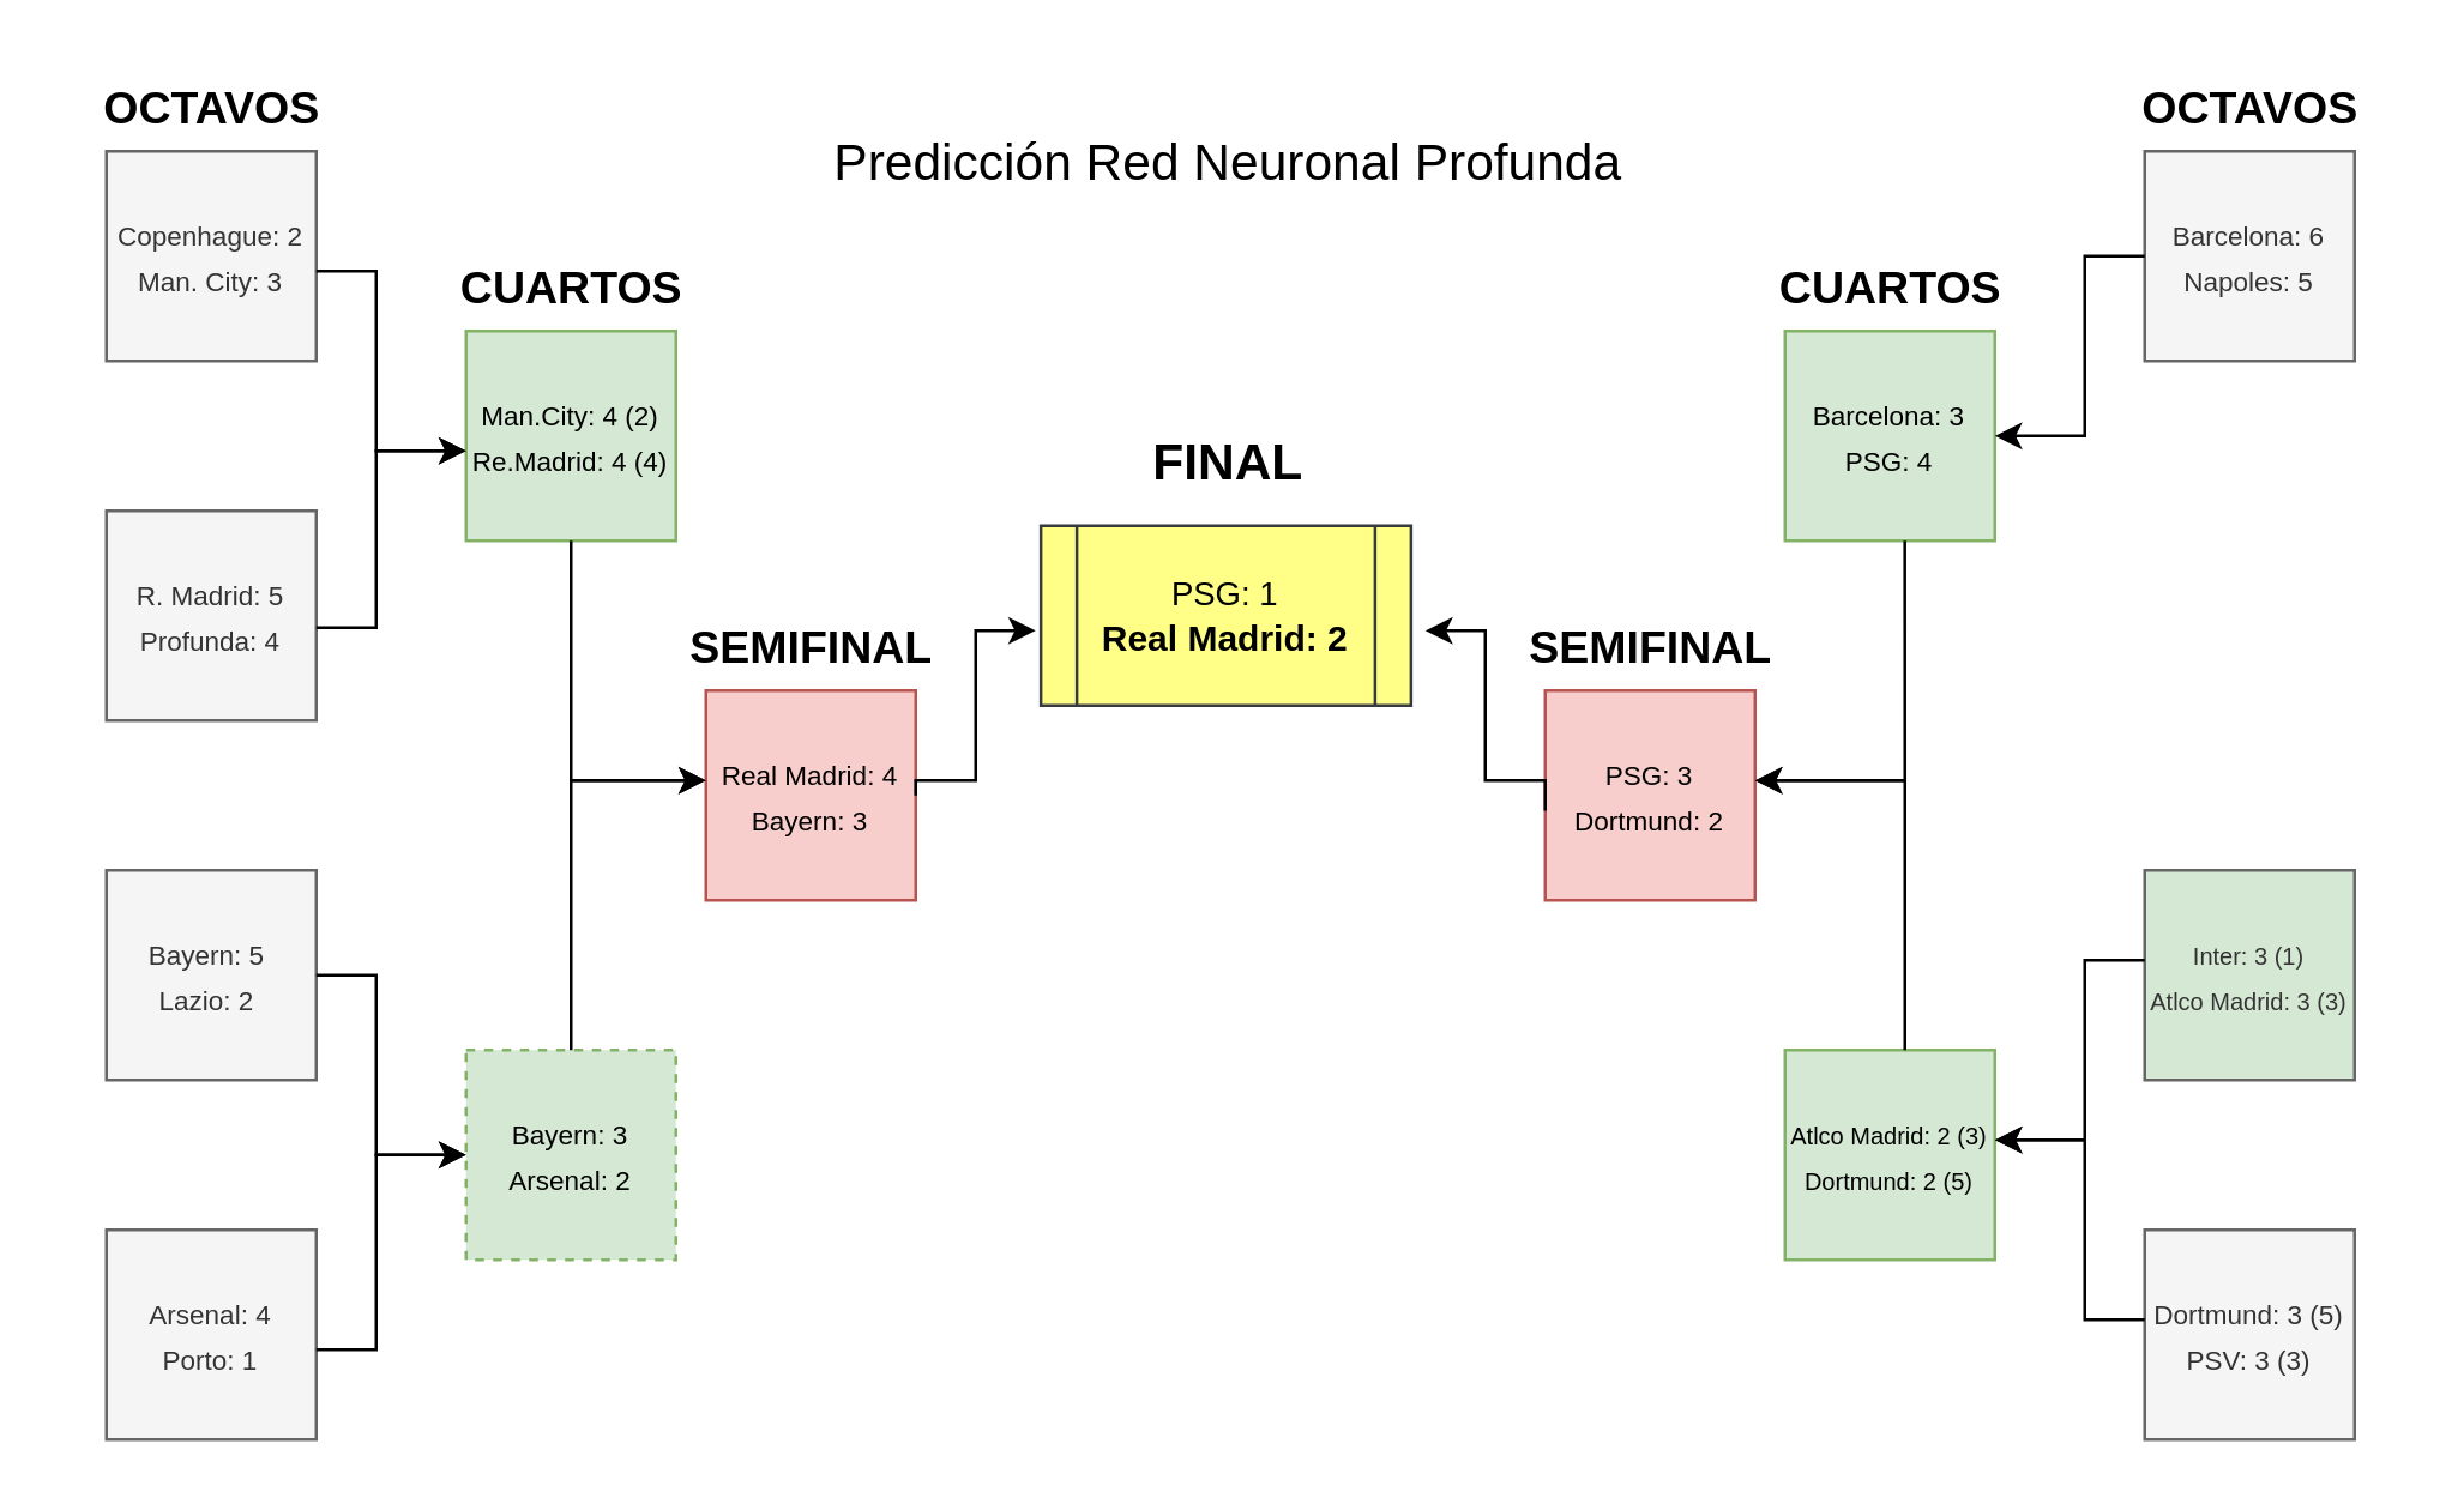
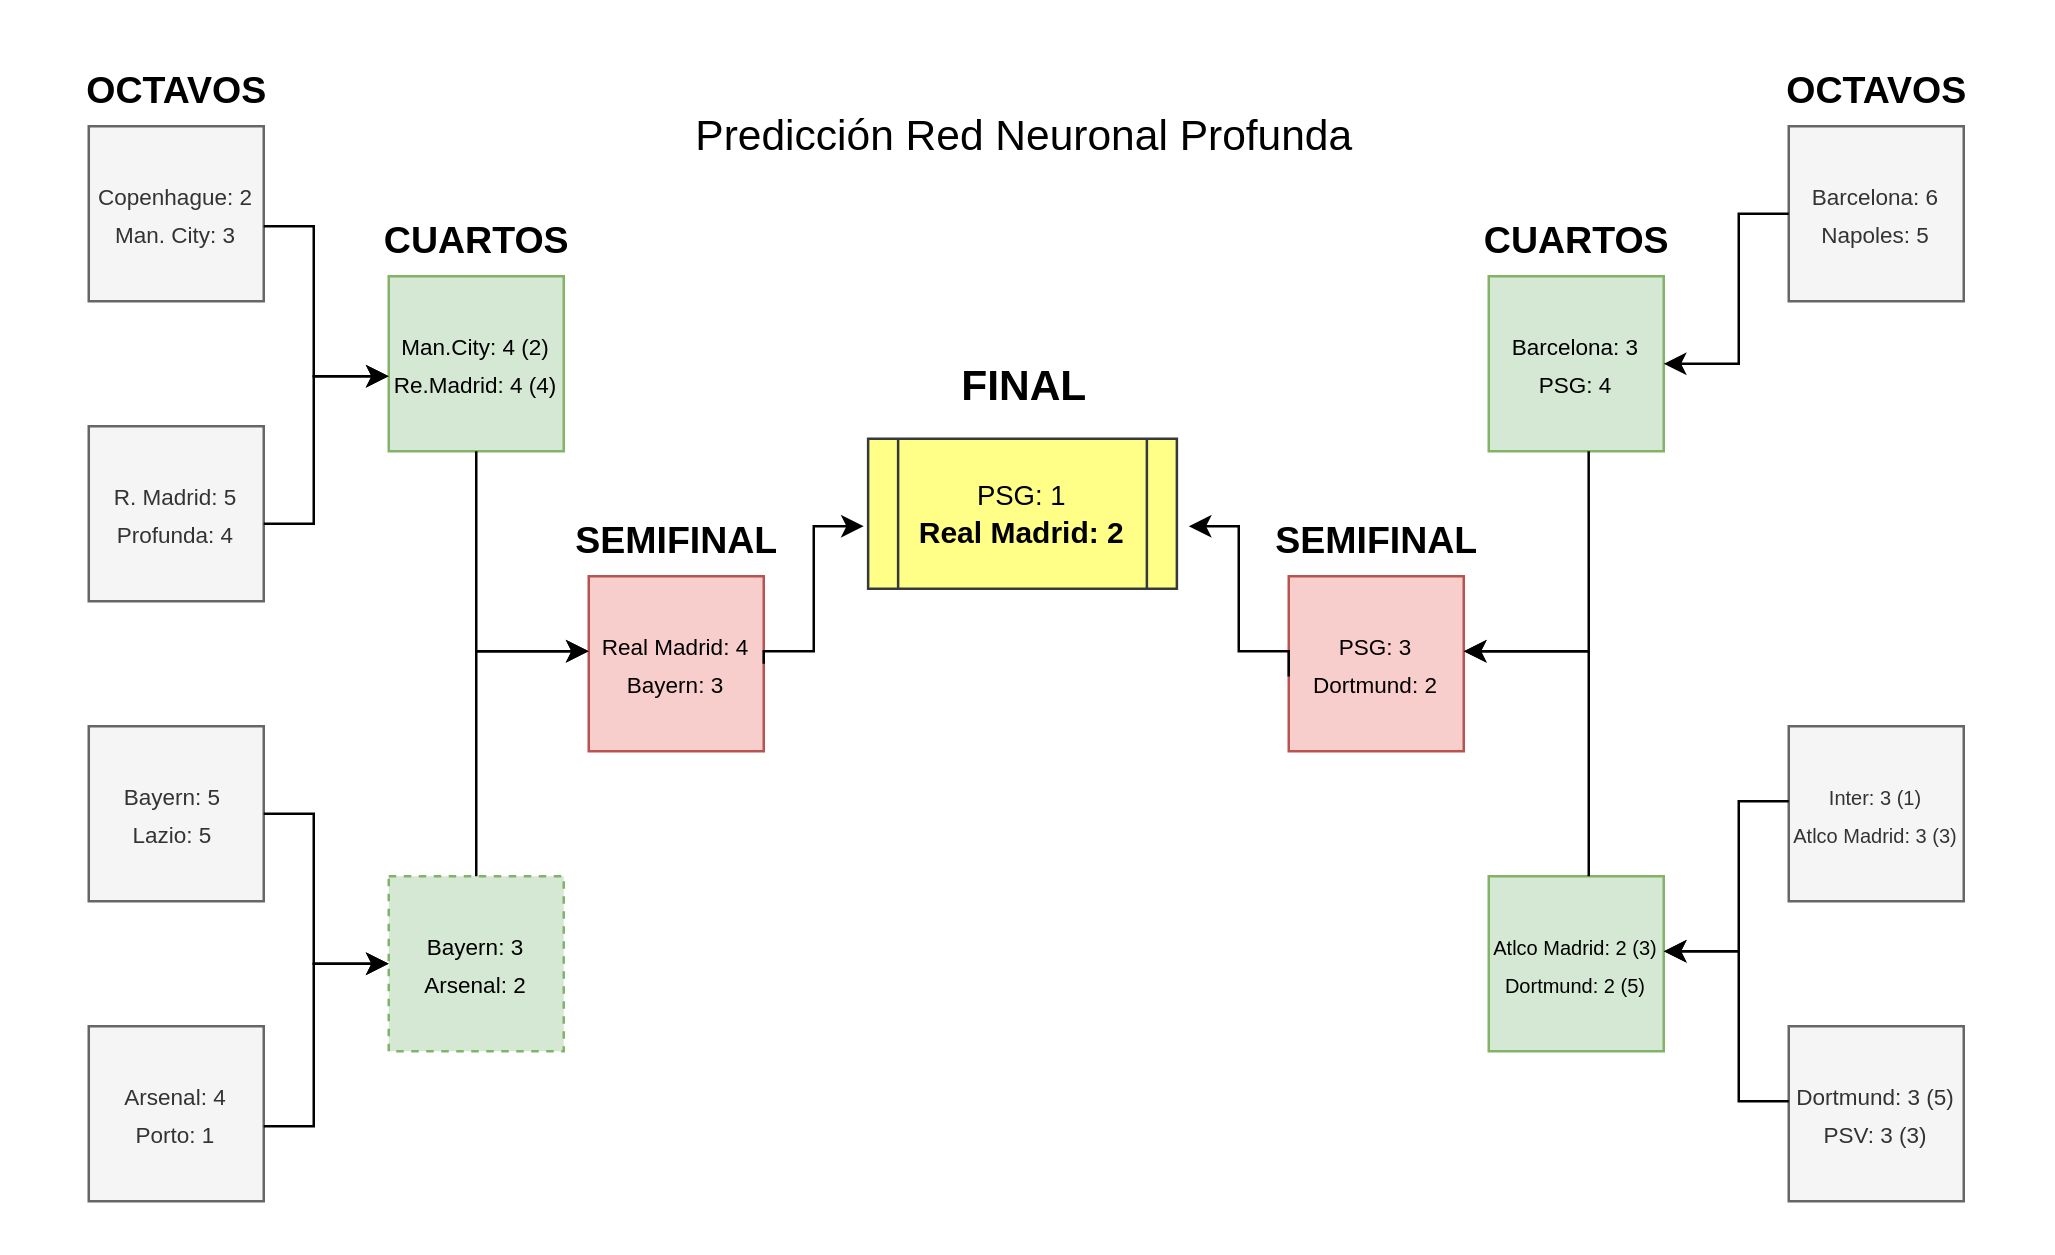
  <mxCell id="0" />
  <mxCell id="1" parent="0" />
  <mxCell id="2" value="&lt;font style=&quot;font-size: 9px;&quot;&gt;Copenhague: 2&lt;br&gt;Man. City: 3&lt;/font&gt;" style="whiteSpace=wrap;html=1;aspect=fixed;fillColor=#f5f5f5;fontColor=#333333;strokeColor=#666666;" parent="1" vertex="1"><mxGeometry x="35" y="50" width="70" height="70" as="geometry" /></mxCell>
  <mxCell id="3" value="&lt;font style=&quot;font-size: 9px;&quot;&gt;R. Madrid: 5&lt;br&gt;Profunda: 4&lt;/font&gt;" style="whiteSpace=wrap;html=1;aspect=fixed;fillColor=#f5f5f5;fontColor=#333333;strokeColor=#666666;" parent="1" vertex="1"><mxGeometry x="35" y="170" width="70" height="70" as="geometry" /></mxCell>
- <mxCell id="4" value="&lt;font style=&quot;font-size: 9px;&quot;&gt;Bayern: 5&amp;nbsp;&lt;br&gt;Lazio: 2&amp;nbsp;&lt;/font&gt;" style="whiteSpace=wrap;html=1;aspect=fixed;fillColor=#f5f5f5;fontColor=#333333;strokeColor=#666666;" parent="1" vertex="1"><mxGeometry x="35" y="290" width="70" height="70" as="geometry" /></mxCell>
+ <mxCell id="4" value="&lt;font style=&quot;font-size: 9px;&quot;&gt;Bayern: 5&amp;nbsp;&lt;br&gt;Lazio: 5&amp;nbsp;&lt;/font&gt;" style="whiteSpace=wrap;html=1;aspect=fixed;fillColor=#f5f5f5;fontColor=#333333;strokeColor=#666666;" parent="1" vertex="1"><mxGeometry x="35" y="290" width="70" height="70" as="geometry" /></mxCell>
  <mxCell id="5" value="&lt;font style=&quot;font-size: 9px;&quot;&gt;Arsenal: 4&lt;br&gt;Porto: 1&lt;/font&gt;" style="whiteSpace=wrap;html=1;aspect=fixed;fillColor=#f5f5f5;fontColor=#333333;strokeColor=#666666;" parent="1" vertex="1"><mxGeometry x="35" y="410" width="70" height="70" as="geometry" /></mxCell>
  <mxCell id="6" value="&lt;font style=&quot;font-size: 9px;&quot;&gt;Barcelona: 6&lt;br&gt;Napoles: 5&lt;/font&gt;" style="whiteSpace=wrap;html=1;aspect=fixed;fillColor=#f5f5f5;fontColor=#333333;strokeColor=#666666;" parent="1" vertex="1"><mxGeometry x="715" y="50" width="70" height="70" as="geometry" /></mxCell>
  <mxCell id="7" value="&lt;font style=&quot;font-size: 9px;&quot;&gt;Dortmund: 3 (5)&lt;br&gt;PSV: 3 (3)&lt;/font&gt;" style="whiteSpace=wrap;html=1;aspect=fixed;fillColor=#f5f5f5;fontColor=#333333;strokeColor=#666666;" parent="1" vertex="1"><mxGeometry x="715" y="410" width="70" height="70" as="geometry" /></mxCell>
- <mxCell id="8" value="&lt;font style=&quot;font-size: 8px;&quot;&gt;Inter: 3 (1)&lt;br&gt;Atlco Madrid: 3 (3)&lt;/font&gt;" style="whiteSpace=wrap;html=1;aspect=fixed;fillColor=#d5e8d4;fontColor=#333333;strokeColor=#666666;" parent="1" vertex="1"><mxGeometry x="715" y="290" width="70" height="70" as="geometry" /></mxCell>
+ <mxCell id="8" value="&lt;font style=&quot;font-size: 8px;&quot;&gt;Inter: 3 (1)&lt;br&gt;Atlco Madrid: 3 (3)&lt;/font&gt;" style="whiteSpace=wrap;html=1;aspect=fixed;fillColor=#f5f5f5;fontColor=#333333;strokeColor=#666666;" parent="1" vertex="1"><mxGeometry x="715" y="290" width="70" height="70" as="geometry" /></mxCell>
  <mxCell id="9" value="&lt;font style=&quot;font-size: 9px;&quot;&gt;Man.City: 4 (2)&lt;br&gt;Re.Madrid: 4 (4)&lt;/font&gt;" style="whiteSpace=wrap;html=1;aspect=fixed;fillColor=#d5e8d4;strokeColor=#82b366;" parent="1" vertex="1"><mxGeometry x="155" y="110" width="70" height="70" as="geometry" /></mxCell>
  <mxCell id="10" value="&lt;font style=&quot;font-size: 9px;&quot;&gt;Bayern: 3&lt;br&gt;Arsenal: 2&lt;/font&gt;" style="whiteSpace=wrap;html=1;aspect=fixed;fillColor=#d5e8d4;strokeColor=#82b366;dashed=1;" parent="1" vertex="1"><mxGeometry x="155" y="350" width="70" height="70" as="geometry" /></mxCell>
  <mxCell id="11" value="&lt;font style=&quot;font-size: 9px;&quot;&gt;Barcelona: 3&lt;br&gt;PSG: 4&lt;/font&gt;" style="whiteSpace=wrap;html=1;aspect=fixed;fillColor=#d5e8d4;strokeColor=#82b366;" parent="1" vertex="1"><mxGeometry x="595" y="110" width="70" height="70" as="geometry" /></mxCell>
  <mxCell id="12" value="&lt;font style=&quot;font-size: 8px;&quot;&gt;Atlco Madrid: 2 (3)&lt;br&gt;Dortmund: 2 (5)&lt;/font&gt;" style="whiteSpace=wrap;html=1;aspect=fixed;fillColor=#d5e8d4;strokeColor=#82b366;" parent="1" vertex="1"><mxGeometry x="595" y="350" width="70" height="70" as="geometry" /></mxCell>
  <mxCell id="13" value="&lt;font style=&quot;font-size: 9px;&quot;&gt;Real Madrid: 4&lt;br&gt;Bayern: 3&lt;/font&gt;" style="whiteSpace=wrap;html=1;aspect=fixed;fillColor=#f8cecc;strokeColor=#b85450;fillStyle=auto;" parent="1" vertex="1"><mxGeometry x="235" y="230" width="70" height="70" as="geometry" /></mxCell>
  <mxCell id="14" value="&lt;font style=&quot;font-size: 9px;&quot;&gt;PSG: 3&lt;br&gt;Dortmund: 2&lt;/font&gt;" style="whiteSpace=wrap;html=1;aspect=fixed;fillColor=#f8cecc;strokeColor=#b85450;" parent="1" vertex="1"><mxGeometry x="515" y="230" width="70" height="70" as="geometry" /></mxCell>
  <mxCell id="15" value="&lt;font style=&quot;&quot;&gt;&lt;span style=&quot;font-size: 11px;&quot;&gt;PSG: 1&lt;/span&gt;&lt;br&gt;&lt;b style=&quot;&quot;&gt;&lt;font style=&quot;font-size: 12px;&quot;&gt;Real Madrid: 2&lt;/font&gt;&lt;/b&gt;&lt;/font&gt;" style="shape=process;whiteSpace=wrap;html=1;backgroundOutline=1;fillColor=#ffff88;strokeColor=#36393d;" parent="1" vertex="1"><mxGeometry x="346.75" y="175" width="123.5" height="60" as="geometry" /></mxCell>
  <mxCell id="16" value="" style="endArrow=classic;html=1;rounded=0;edgeStyle=orthogonalEdgeStyle;entryX=0;entryY=0.5;entryDx=0;entryDy=0;exitX=1;exitY=0.5;exitDx=0;exitDy=0;" parent="1" source="4" target="10" edge="1"><mxGeometry width="50" height="50" relative="1" as="geometry"><mxPoint x="105" y="340" as="sourcePoint" /><mxPoint x="155" y="290" as="targetPoint" /><Array as="points"><mxPoint x="125" y="325" /><mxPoint x="125" y="385" /></Array></mxGeometry></mxCell>
  <mxCell id="17" value="" style="endArrow=classic;html=1;rounded=0;edgeStyle=orthogonalEdgeStyle;exitX=1;exitY=0.5;exitDx=0;exitDy=0;" parent="1" target="10" edge="1"><mxGeometry width="50" height="50" relative="1" as="geometry"><mxPoint x="105" y="450" as="sourcePoint" /><mxPoint x="155" y="395" as="targetPoint" /><Array as="points"><mxPoint x="125" y="450" /><mxPoint x="125" y="385" /></Array></mxGeometry></mxCell>
  <mxCell id="18" value="" style="endArrow=classic;html=1;rounded=0;edgeStyle=orthogonalEdgeStyle;" parent="1" edge="1"><mxGeometry width="50" height="50" relative="1" as="geometry"><mxPoint x="105" y="209" as="sourcePoint" /><mxPoint x="155" y="150" as="targetPoint" /><Array as="points"><mxPoint x="125" y="209" /><mxPoint x="125" y="150" /><mxPoint x="155" y="150" /></Array></mxGeometry></mxCell>
  <mxCell id="19" value="" style="endArrow=classic;html=1;rounded=0;edgeStyle=orthogonalEdgeStyle;entryX=0;entryY=0.5;entryDx=0;entryDy=0;exitX=1;exitY=0.5;exitDx=0;exitDy=0;" parent="1" edge="1"><mxGeometry width="50" height="50" relative="1" as="geometry"><mxPoint x="105" y="90" as="sourcePoint" /><mxPoint x="155" y="150" as="targetPoint" /><Array as="points"><mxPoint x="125" y="90" /><mxPoint x="125" y="150" /></Array></mxGeometry></mxCell>
  <mxCell id="20" value="" style="endArrow=classic;html=1;rounded=0;edgeStyle=orthogonalEdgeStyle;" parent="1" source="9" target="13" edge="1"><mxGeometry width="50" height="50" relative="1" as="geometry"><mxPoint x="125" y="345" as="sourcePoint" /><mxPoint x="175" y="405" as="targetPoint" /><Array as="points"><mxPoint x="190" y="260" /></Array></mxGeometry></mxCell>
  <mxCell id="21" value="" style="endArrow=classic;html=1;rounded=0;edgeStyle=orthogonalEdgeStyle;exitX=0.5;exitY=0;exitDx=0;exitDy=0;" parent="1" source="10" edge="1"><mxGeometry width="50" height="50" relative="1" as="geometry"><mxPoint x="200" y="190" as="sourcePoint" /><mxPoint x="235" y="260" as="targetPoint" /><Array as="points"><mxPoint x="190" y="260" /></Array></mxGeometry></mxCell>
  <mxCell id="22" value="" style="endArrow=classic;html=1;rounded=0;edgeStyle=orthogonalEdgeStyle;exitX=0.5;exitY=0;exitDx=0;exitDy=0;" parent="1" edge="1"><mxGeometry width="50" height="50" relative="1" as="geometry"><mxPoint x="635" y="350" as="sourcePoint" /><mxPoint x="585" y="260" as="targetPoint" /><Array as="points"><mxPoint x="635" y="260" /><mxPoint x="586" y="260" /></Array></mxGeometry></mxCell>
  <mxCell id="23" value="" style="endArrow=classic;html=1;rounded=0;edgeStyle=orthogonalEdgeStyle;exitX=0.571;exitY=1;exitDx=0;exitDy=0;exitPerimeter=0;" parent="1" source="11" edge="1"><mxGeometry width="50" height="50" relative="1" as="geometry"><mxPoint x="645" y="360" as="sourcePoint" /><mxPoint x="585" y="260" as="targetPoint" /><Array as="points"><mxPoint x="635" y="260" /></Array></mxGeometry></mxCell>
  <mxCell id="24" value="" style="endArrow=classic;html=1;rounded=0;edgeStyle=orthogonalEdgeStyle;entryX=1;entryY=0.5;entryDx=0;entryDy=0;exitX=0;exitY=0.5;exitDx=0;exitDy=0;" parent="1" source="6" target="11" edge="1"><mxGeometry width="50" height="50" relative="1" as="geometry"><mxPoint x="645" y="90" as="sourcePoint" /><mxPoint x="695" y="150" as="targetPoint" /><Array as="points"><mxPoint x="695" y="85" /><mxPoint x="695" y="145" /></Array></mxGeometry></mxCell>
  <mxCell id="25" value="" style="endArrow=classic;html=1;rounded=0;edgeStyle=orthogonalEdgeStyle;entryX=1;entryY=0.5;entryDx=0;entryDy=0;exitX=0;exitY=0.5;exitDx=0;exitDy=0;" parent="1" edge="1"><mxGeometry width="50" height="50" relative="1" as="geometry"><mxPoint x="715" y="320" as="sourcePoint" /><mxPoint x="665" y="380" as="targetPoint" /><Array as="points"><mxPoint x="695" y="320" /><mxPoint x="695" y="380" /></Array></mxGeometry></mxCell>
  <mxCell id="26" value="" style="endArrow=classic;html=1;rounded=0;edgeStyle=orthogonalEdgeStyle;entryX=1;entryY=0.5;entryDx=0;entryDy=0;exitX=0;exitY=0.5;exitDx=0;exitDy=0;" parent="1" edge="1"><mxGeometry width="50" height="50" relative="1" as="geometry"><mxPoint x="715" y="440" as="sourcePoint" /><mxPoint x="665" y="380" as="targetPoint" /><Array as="points"><mxPoint x="695" y="440" /><mxPoint x="695" y="380" /></Array></mxGeometry></mxCell>
  <mxCell id="27" value="" style="endArrow=classic;html=1;rounded=0;edgeStyle=orthogonalEdgeStyle;exitX=0;exitY=0.5;exitDx=0;exitDy=0;" parent="1" edge="1"><mxGeometry width="50" height="50" relative="1" as="geometry"><mxPoint x="515" y="270.05" as="sourcePoint" /><mxPoint x="475" y="210" as="targetPoint" /><Array as="points"><mxPoint x="515" y="260" /><mxPoint x="495" y="260" /><mxPoint x="495" y="210" /></Array></mxGeometry></mxCell>
  <mxCell id="28" value="" style="endArrow=classic;html=1;rounded=0;edgeStyle=orthogonalEdgeStyle;exitX=1;exitY=0.5;exitDx=0;exitDy=0;" parent="1" source="13" edge="1"><mxGeometry width="50" height="50" relative="1" as="geometry"><mxPoint x="335" y="260.05" as="sourcePoint" /><mxPoint x="345" y="210" as="targetPoint" /><Array as="points"><mxPoint x="305" y="260" /><mxPoint x="325" y="260" /><mxPoint x="325" y="210" /><mxPoint x="345" y="210" /></Array></mxGeometry></mxCell>
  <mxCell id="29" value="&lt;b&gt;&lt;font style=&quot;font-size: 15px;&quot;&gt;OCTAVOS&lt;/font&gt;&lt;/b&gt;" style="text;html=1;align=center;verticalAlign=middle;resizable=0;points=[];autosize=1;strokeColor=none;fillColor=none;" parent="1" vertex="1"><mxGeometry x="20" y="20" width="100" height="30" as="geometry" /></mxCell>
  <mxCell id="30" value="&lt;b&gt;&lt;font style=&quot;font-size: 15px;&quot;&gt;CUARTOS&lt;/font&gt;&lt;/b&gt;" style="text;html=1;align=center;verticalAlign=middle;resizable=0;points=[];autosize=1;strokeColor=none;fillColor=none;" parent="1" vertex="1"><mxGeometry x="140" y="80" width="100" height="30" as="geometry" /></mxCell>
  <mxCell id="31" value="&lt;span&gt;&lt;font style=&quot;font-size: 15px;&quot;&gt;SEMIFINAL&lt;/font&gt;&lt;/span&gt;" style="text;html=1;align=center;verticalAlign=middle;resizable=0;points=[];autosize=1;strokeColor=none;fillColor=none;fontStyle=1" parent="1" vertex="1"><mxGeometry x="220" y="200" width="100" height="30" as="geometry" /></mxCell>
  <mxCell id="32" value="&lt;font style=&quot;font-size: 17px;&quot;&gt;&lt;b&gt;FINAL&lt;/b&gt;&lt;/font&gt;" style="text;html=1;align=center;verticalAlign=middle;resizable=0;points=[];autosize=1;strokeColor=none;fillColor=none;" parent="1" vertex="1"><mxGeometry x="374" y="140" width="70" height="30" as="geometry" /></mxCell>
  <mxCell id="33" value="&lt;b&gt;&lt;font style=&quot;font-size: 15px;&quot;&gt;OCTAVOS&lt;/font&gt;&lt;/b&gt;" style="text;html=1;align=center;verticalAlign=middle;resizable=0;points=[];autosize=1;strokeColor=none;fillColor=none;" parent="1" vertex="1"><mxGeometry x="700" y="20" width="100" height="30" as="geometry" /></mxCell>
  <mxCell id="34" value="&lt;b&gt;&lt;font style=&quot;font-size: 15px;&quot;&gt;CUARTOS&lt;/font&gt;&lt;/b&gt;" style="text;html=1;align=center;verticalAlign=middle;resizable=0;points=[];autosize=1;strokeColor=none;fillColor=none;" parent="1" vertex="1"><mxGeometry x="580" y="80" width="100" height="30" as="geometry" /></mxCell>
  <mxCell id="35" value="&lt;span&gt;&lt;font style=&quot;font-size: 15px;&quot;&gt;SEMIFINAL&lt;/font&gt;&lt;/span&gt;" style="text;html=1;align=center;verticalAlign=middle;resizable=0;points=[];autosize=1;strokeColor=none;fillColor=none;fontStyle=1" parent="1" vertex="1"><mxGeometry x="500" y="200" width="100" height="30" as="geometry" /></mxCell>
  <mxCell id="36" value="Predicción Red Neuronal Profunda" style="text;html=1;align=center;verticalAlign=middle;resizable=0;points=[];autosize=1;strokeColor=none;fillColor=none;fontSize=17;" parent="1" vertex="1"><mxGeometry x="263.5" y="40" width="290" height="30" as="geometry" /></mxCell>
